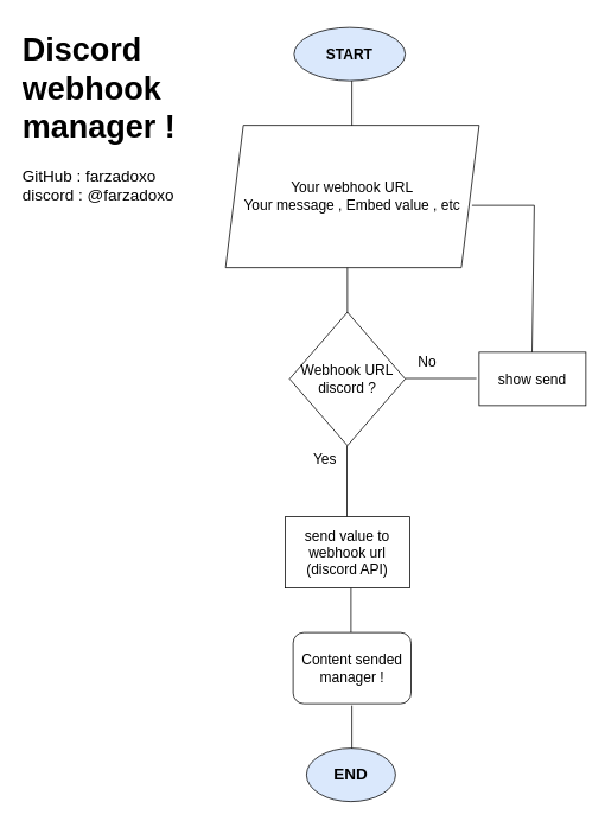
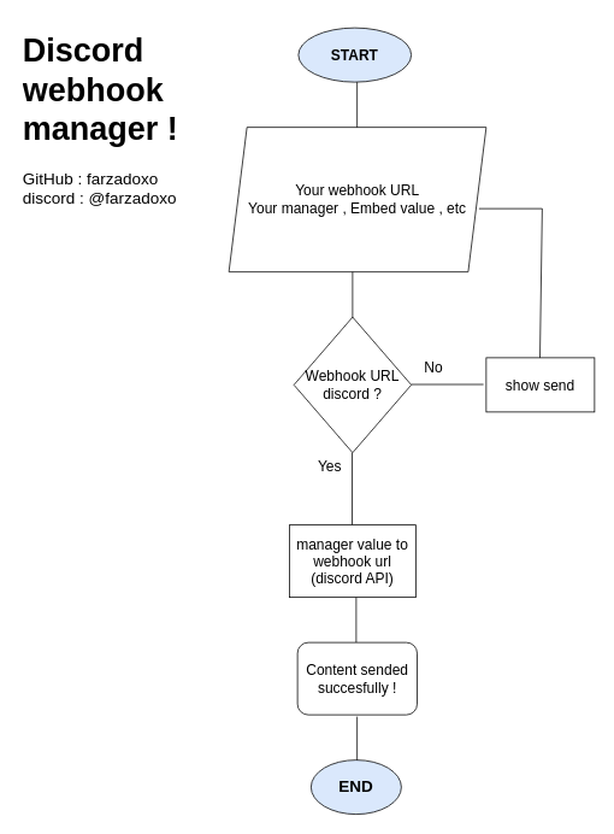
  <mxCell id="0" />
  <mxCell id="1" parent="0" />
  <mxCell id="2" value="&lt;b&gt;&lt;font style=&quot;font-size: 16px;&quot;&gt;START&lt;/font&gt;&lt;/b&gt;" style="ellipse;whiteSpace=wrap;html=1;fillColor=#dae8fc;" vertex="1" parent="1"><mxGeometry x="330" y="30" width="125" height="60" as="geometry" /></mxCell>
  <mxCell id="3" value="" style="endArrow=none;html=1;" edge="1" parent="1"><mxGeometry width="50" height="50" relative="1" as="geometry"><mxPoint x="395" y="150" as="sourcePoint" /><mxPoint x="395" y="90" as="targetPoint" /></mxGeometry></mxCell>
- <mxCell id="4" value="Your webhook URL&lt;br&gt;Your message , Embed value , etc" style="shape=parallelogram;perimeter=parallelogramPerimeter;whiteSpace=wrap;html=1;fixedSize=1;fontSize=16;" vertex="1" parent="1"><mxGeometry x="253" y="140" width="285" height="160" as="geometry" /></mxCell>
+ <mxCell id="4" value="Your webhook URL&lt;br&gt;Your manager , Embed value , etc" style="shape=parallelogram;perimeter=parallelogramPerimeter;whiteSpace=wrap;html=1;fixedSize=1;fontSize=16;" vertex="1" parent="1"><mxGeometry x="253" y="140" width="285" height="160" as="geometry" /></mxCell>
  <mxCell id="5" value="" style="endArrow=none;html=1;fontSize=16;" edge="1" parent="1"><mxGeometry width="50" height="50" relative="1" as="geometry"><mxPoint x="390" y="360" as="sourcePoint" /><mxPoint x="390" y="300" as="targetPoint" /></mxGeometry></mxCell>
  <mxCell id="6" value="Webhook URL discord ?" style="rhombus;whiteSpace=wrap;html=1;fontSize=16;" vertex="1" parent="1"><mxGeometry x="325" y="350" width="130" height="150" as="geometry" /></mxCell>
  <mxCell id="7" value="" style="endArrow=none;html=1;fontSize=16;" edge="1" parent="1"><mxGeometry width="50" height="50" relative="1" as="geometry"><mxPoint x="455" y="424.5" as="sourcePoint" /><mxPoint x="535" y="424.5" as="targetPoint" /></mxGeometry></mxCell>
  <mxCell id="8" value="No" style="text;html=1;strokeColor=none;fillColor=none;align=center;verticalAlign=middle;whiteSpace=wrap;rounded=0;fontSize=16;" vertex="1" parent="1"><mxGeometry x="450" y="390" width="60" height="30" as="geometry" /></mxCell>
  <mxCell id="9" value="show send" style="rounded=0;whiteSpace=wrap;html=1;fontSize=16;" vertex="1" parent="1"><mxGeometry x="538" y="395" width="120" height="60" as="geometry" /></mxCell>
  <mxCell id="10" value="" style="endArrow=none;html=1;fontSize=16;" edge="1" parent="1"><mxGeometry width="50" height="50" relative="1" as="geometry"><mxPoint x="597.5" y="395" as="sourcePoint" /><mxPoint x="600" y="230" as="targetPoint" /></mxGeometry></mxCell>
  <mxCell id="11" value="" style="endArrow=none;html=1;fontSize=16;" edge="1" parent="1"><mxGeometry width="50" height="50" relative="1" as="geometry"><mxPoint x="530" y="230" as="sourcePoint" /><mxPoint x="600" y="230" as="targetPoint" /></mxGeometry></mxCell>
  <mxCell id="12" value="" style="endArrow=none;html=1;fontSize=16;" edge="1" parent="1"><mxGeometry width="50" height="50" relative="1" as="geometry"><mxPoint x="389.5" y="580" as="sourcePoint" /><mxPoint x="389.5" y="500" as="targetPoint" /></mxGeometry></mxCell>
- <mxCell id="13" value="send value to webhook url (discord API)" style="rounded=0;whiteSpace=wrap;html=1;fontSize=16;" vertex="1" parent="1"><mxGeometry x="320" y="580" width="140" height="80" as="geometry" /></mxCell>
+ <mxCell id="13" value="manager value to webhook url (discord API)" style="rounded=0;whiteSpace=wrap;html=1;fontSize=16;" vertex="1" parent="1"><mxGeometry x="320" y="580" width="140" height="80" as="geometry" /></mxCell>
  <mxCell id="14" value="Yes" style="text;html=1;strokeColor=none;fillColor=none;align=center;verticalAlign=middle;whiteSpace=wrap;rounded=0;fontSize=16;" vertex="1" parent="1"><mxGeometry x="335" y="500" width="60" height="30" as="geometry" /></mxCell>
  <mxCell id="15" value="" style="endArrow=none;html=1;fontSize=16;" edge="1" parent="1"><mxGeometry width="50" height="50" relative="1" as="geometry"><mxPoint x="394" y="710" as="sourcePoint" /><mxPoint x="394" y="660" as="targetPoint" /></mxGeometry></mxCell>
- <mxCell id="16" value="Content sended manager !" style="rounded=1;whiteSpace=wrap;html=1;fontSize=16;" vertex="1" parent="1"><mxGeometry x="329" y="710" width="132.5" height="80" as="geometry" /></mxCell>
+ <mxCell id="16" value="Content sended succesfully !" style="rounded=1;whiteSpace=wrap;html=1;fontSize=16;" vertex="1" parent="1"><mxGeometry x="329" y="710" width="132.5" height="80" as="geometry" /></mxCell>
  <mxCell id="17" value="" style="endArrow=none;html=1;fontSize=16;" edge="1" parent="1"><mxGeometry width="50" height="50" relative="1" as="geometry"><mxPoint x="395" y="842" as="sourcePoint" /><mxPoint x="395" y="792" as="targetPoint" /></mxGeometry></mxCell>
  <mxCell id="18" value="&lt;b&gt;&lt;font style=&quot;font-size: 18px;&quot;&gt;END&lt;/font&gt;&lt;/b&gt;" style="ellipse;whiteSpace=wrap;html=1;fontSize=16;fillColor=#dae8fc;" vertex="1" parent="1"><mxGeometry x="344" y="840" width="100" height="60" as="geometry" /></mxCell>
  <mxCell id="19" value="&lt;h1&gt;Discord webhook manager !&lt;/h1&gt;&lt;div&gt;GitHub : farzadoxo&lt;/div&gt;&lt;div&gt;discord : @farzadoxo&lt;/div&gt;" style="text;html=1;strokeColor=none;fillColor=none;spacing=5;spacingTop=-20;whiteSpace=wrap;overflow=hidden;rounded=0;fontSize=18;" vertex="1" parent="1"><mxGeometry x="20" y="20" width="230" height="260" as="geometry" /></mxCell>
